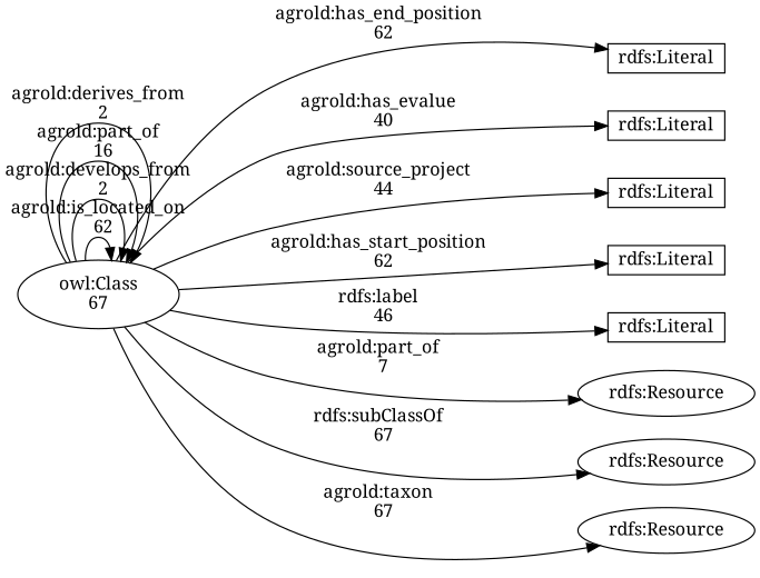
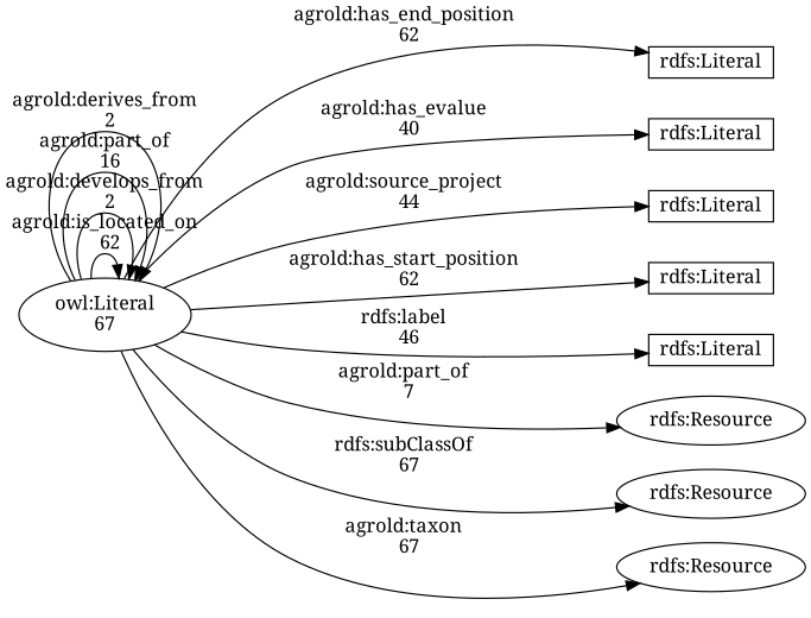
  digraph {
    rankdir=LR
    ranksep=2
    fontname="Noto Serif"
    node [fontname="Noto Serif" shape=box]
    edge [fontname="Noto Serif"]
-   n1 [label="owl:Class\n67" shape=""]
+   n1 [label="owl:Literal\n67" shape=""]
    n2 [height=0.3 label="rdfs:Literal"]
    n3 [height=0.3 label="rdfs:Literal"]
    n4 [height=0.3 label="rdfs:Literal"]
    n5 [height=0.3 label="rdfs:Literal"]
    n6 [height=0.3 label="rdfs:Literal"]
    n7 [label="rdfs:Resource" shape=""]
    n8 [label="rdfs:Resource" shape=""]
    n9 [label="rdfs:Resource" shape=""]
    n1 -> n1 [label="agrold:is_located_on\n  62"]
    n1 -> n1 [label="agrold:develops_from\n  2"]
    n1 -> n1 [label="agrold:part_of\n  16"]
    n1 -> n1 [label="agrold:derives_from\n  2"]
    n1 -> n2 [label="agrold:has_end_position\n  62"]
    n1 -> n3 [label="agrold:has_evalue\n  40"]
    n1 -> n4 [label="agrold:source_project\n  44"]
    n1 -> n5 [label="agrold:has_start_position\n  62"]
    n1 -> n6 [label="rdfs:label\n  46"]
    n1 -> n7 [label="agrold:part_of\n  7"]
    n1 -> n8 [label="rdfs:subClassOf\n  67"]
    n1 -> n9 [label="agrold:taxon\n  67"]
  }
